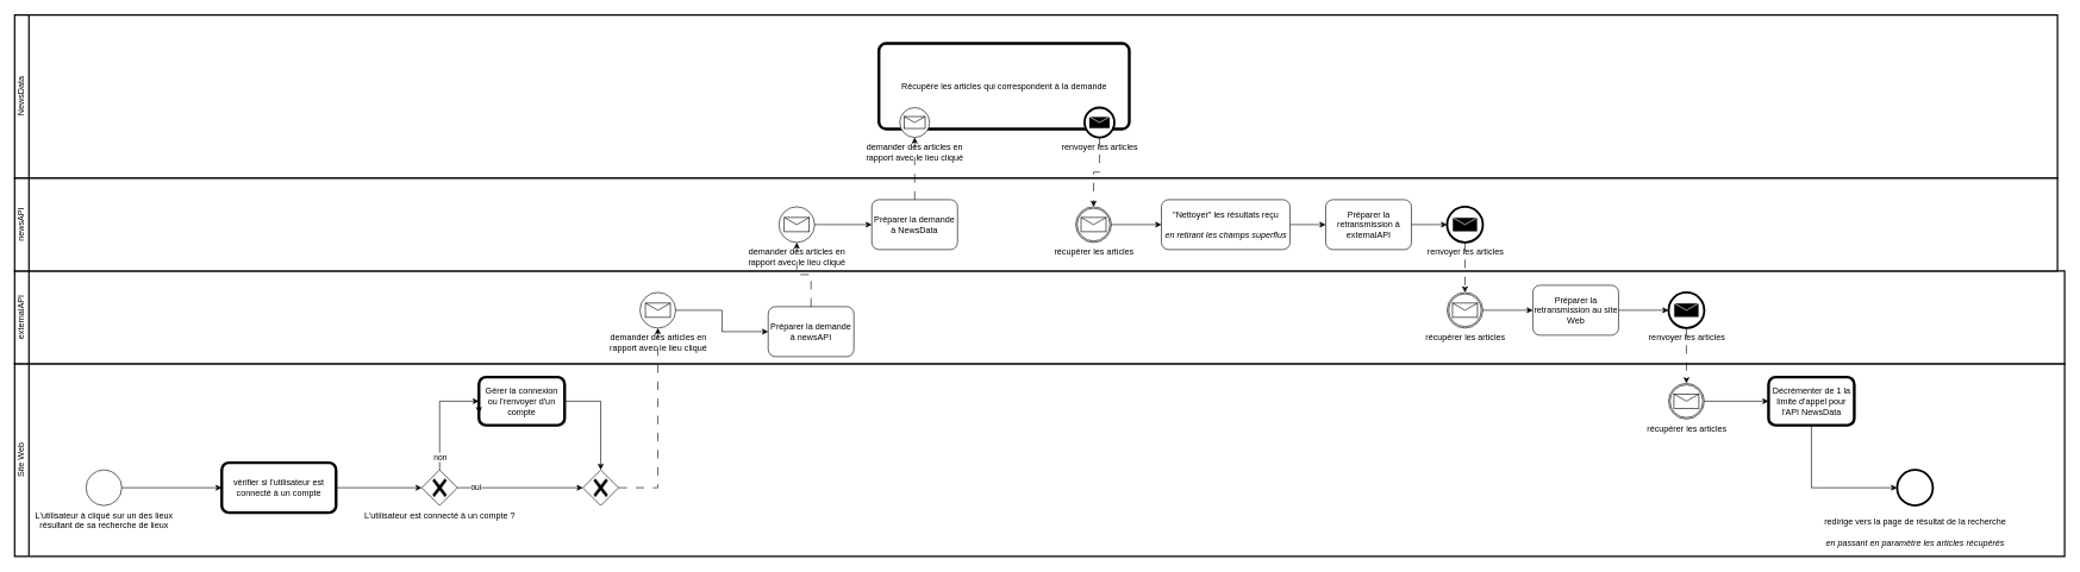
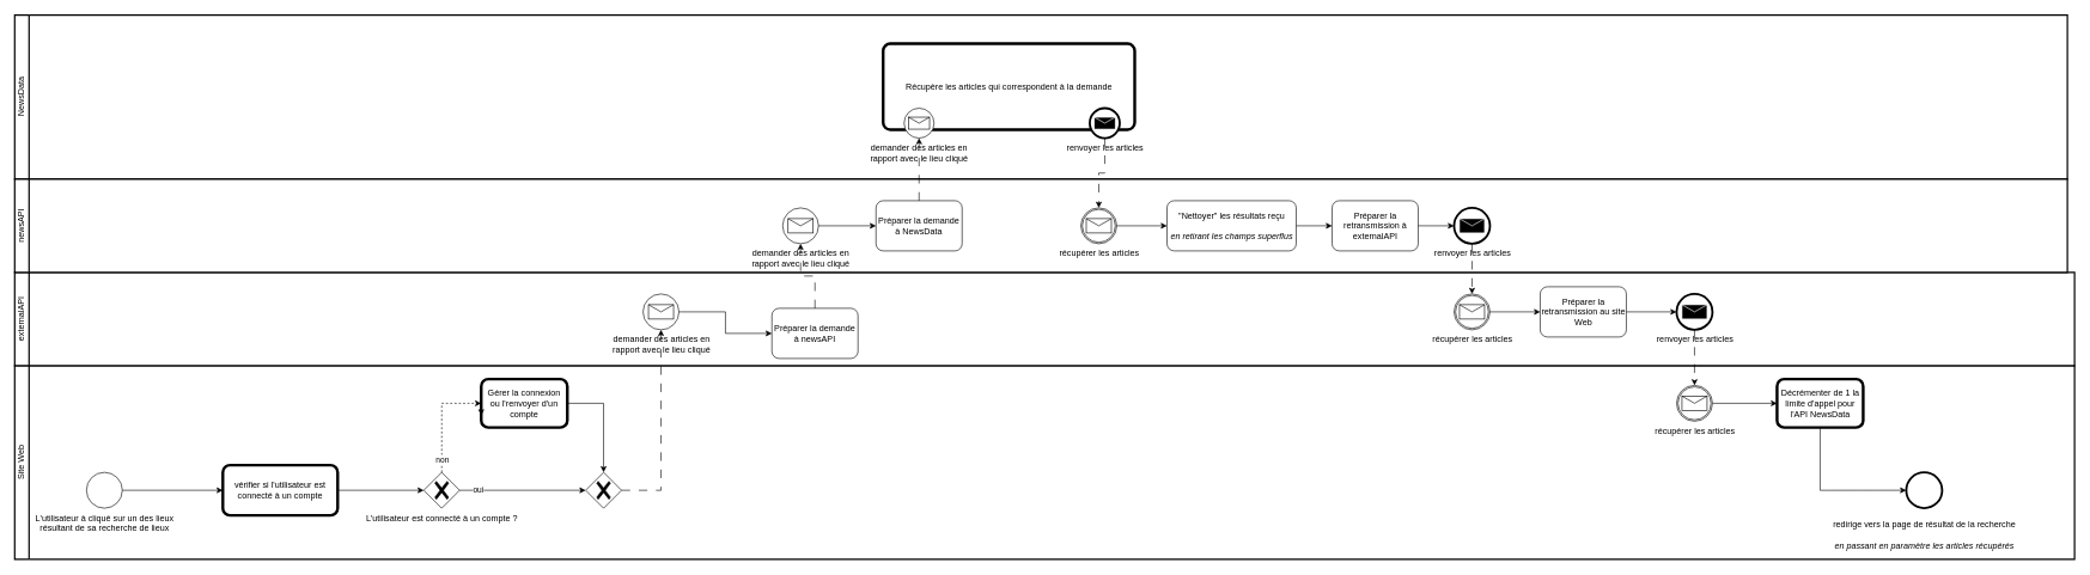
  <mxCell id="0" />
  <mxCell id="1" parent="0" />
  <mxCell id="2" value="NewsData" style="swimlane;html=1;startSize=20;fontStyle=0;collapsible=0;horizontal=0;swimlaneLine=1;swimlaneFillColor=#ffffff;strokeWidth=2;whiteSpace=wrap;" parent="1" vertex="1"><mxGeometry x="20" y="20" width="2860" height="229" as="geometry" /></mxCell>
  <mxCell id="3" value="Récupère les articles qui correspondent à la demande" style="points=[[0.25,0,0],[0.5,0,0],[0.75,0,0],[1,0.25,0],[1,0.5,0],[1,0.75,0],[0.75,1,0],[0.5,1,0],[0.25,1,0],[0,0.75,0],[0,0.5,0],[0,0.25,0]];shape=mxgraph.bpmn.task;whiteSpace=wrap;rectStyle=rounded;size=10;html=1;container=1;expand=0;collapsible=0;bpmnShapeType=call;" parent="2" vertex="1"><mxGeometry x="1210" y="40" width="350.5" height="120" as="geometry" /></mxCell>
  <mxCell id="4" value="renvoyer les articles" style="points=[[0.145,0.145,0],[0.5,0,0],[0.855,0.145,0],[1,0.5,0],[0.855,0.855,0],[0.5,1,0],[0.145,0.855,0],[0,0.5,0]];shape=mxgraph.bpmn.event;html=1;verticalLabelPosition=bottom;labelBackgroundColor=#ffffff;verticalAlign=top;align=center;perimeter=ellipsePerimeter;outlineConnect=0;aspect=fixed;outline=end;symbol=message;" parent="3" vertex="1"><mxGeometry x="287.911" y="90" width="41.726" height="41.726" as="geometry" /></mxCell>
  <mxCell id="5" value="demander des articles en &lt;br&gt;rapport avec le lieu cliqué" style="points=[[0.145,0.145,0],[0.5,0,0],[0.855,0.145,0],[1,0.5,0],[0.855,0.855,0],[0.5,1,0],[0.145,0.855,0],[0,0.5,0]];shape=mxgraph.bpmn.event;html=1;verticalLabelPosition=bottom;labelBackgroundColor=#ffffff;verticalAlign=top;align=center;perimeter=ellipsePerimeter;outlineConnect=0;aspect=fixed;outline=standard;symbol=message;" parent="3" vertex="1"><mxGeometry x="29.208" y="90" width="41.726" height="41.726" as="geometry" /></mxCell>
  <mxCell id="6" value="Site Web" style="swimlane;html=1;startSize=20;fontStyle=0;collapsible=0;horizontal=0;swimlaneLine=1;swimlaneFillColor=#ffffff;strokeWidth=2;whiteSpace=wrap;" parent="1" vertex="1"><mxGeometry x="20" y="509" width="2870" height="270" as="geometry" /></mxCell>
  <mxCell id="7" value="" style="group" parent="6" vertex="1" connectable="0"><mxGeometry x="2505.5" y="148.75" width="310" height="112.5" as="geometry" /></mxCell>
  <mxCell id="8" value="" style="points=[[0.145,0.145,0],[0.5,0,0],[0.855,0.145,0],[1,0.5,0],[0.855,0.855,0],[0.5,1,0],[0.145,0.855,0],[0,0.5,0]];shape=mxgraph.bpmn.event;html=1;verticalLabelPosition=bottom;labelBackgroundColor=#ffffff;verticalAlign=top;align=center;perimeter=ellipsePerimeter;outlineConnect=0;aspect=fixed;outline=end;symbol=terminate2;" parent="7" vertex="1"><mxGeometry x="130" width="50" height="50" as="geometry" /></mxCell>
  <mxCell id="9" value="redirige vers la page de résultat de la recherche&lt;div&gt;&lt;br&gt;&lt;i&gt;en passant en paramètre les articles récupérés&lt;/i&gt;&lt;/div&gt;" style="text;html=1;align=center;verticalAlign=middle;whiteSpace=wrap;rounded=0;" parent="7" vertex="1"><mxGeometry y="62.5" width="310" height="50" as="geometry" /></mxCell>
  <mxCell id="10" value="" style="points=[[0.25,0.25,0],[0.5,0,0],[0.75,0.25,0],[1,0.5,0],[0.75,0.75,0],[0.5,1,0],[0.25,0.75,0],[0,0.5,0]];shape=mxgraph.bpmn.gateway2;html=1;verticalLabelPosition=bottom;labelBackgroundColor=#ffffff;verticalAlign=top;align=center;perimeter=rhombusPerimeter;outlineConnect=0;outline=none;symbol=none;gwType=exclusive;" parent="6" vertex="1"><mxGeometry x="795.5" y="148.75" width="50" height="50" as="geometry" /></mxCell>
  <mxCell id="11" value="Gérer la connexion ou l'renvoyer d'un compte" style="points=[[0.25,0,0],[0.5,0,0],[0.75,0,0],[1,0.25,0],[1,0.5,0],[1,0.75,0],[0.75,1,0],[0.5,1,0],[0.25,1,0],[0,0.75,0],[0,0.5,0],[0,0.25,0]];shape=mxgraph.bpmn.task;whiteSpace=wrap;rectStyle=rounded;size=10;html=1;container=1;expand=0;collapsible=0;bpmnShapeType=call;" parent="6" vertex="1"><mxGeometry x="650" y="18.75" width="120" height="67.5" as="geometry" /></mxCell>
  <mxCell id="12" style="edgeStyle=orthogonalEdgeStyle;rounded=0;orthogonalLoop=1;jettySize=auto;html=1;exitX=1;exitY=0.5;exitDx=0;exitDy=0;exitPerimeter=0;entryX=0.5;entryY=0;entryDx=0;entryDy=0;entryPerimeter=0;" parent="6" source="11" target="10" edge="1"><mxGeometry relative="1" as="geometry" /></mxCell>
  <mxCell id="13" value="L'utilisateur est connecté à un compte ?" style="points=[[0.25,0.25,0],[0.5,0,0],[0.75,0.25,0],[1,0.5,0],[0.75,0.75,0],[0.5,1,0],[0.25,0.75,0],[0,0.5,0]];shape=mxgraph.bpmn.gateway2;html=1;verticalLabelPosition=bottom;labelBackgroundColor=#ffffff;verticalAlign=top;align=center;perimeter=rhombusPerimeter;outlineConnect=0;outline=none;symbol=none;gwType=exclusive;" parent="6" vertex="1"><mxGeometry x="570" y="148.75" width="50" height="50" as="geometry" /></mxCell>
- <mxCell id="14" style="edgeStyle=orthogonalEdgeStyle;rounded=0;orthogonalLoop=1;jettySize=auto;html=1;exitX=0.5;exitY=0;exitDx=0;exitDy=0;exitPerimeter=0;entryX=0;entryY=0.5;entryDx=0;entryDy=0;entryPerimeter=0;" parent="6" source="13" target="11" edge="1"><mxGeometry relative="1" as="geometry" /></mxCell>
+ <mxCell id="14" style="edgeStyle=orthogonalEdgeStyle;rounded=0;orthogonalLoop=1;jettySize=auto;html=1;exitX=0.5;exitY=0;exitDx=0;exitDy=0;exitPerimeter=0;entryX=0;entryY=0.5;entryDx=0;entryDy=0;entryPerimeter=0;dashed=1;" parent="6" source="13" target="11" edge="1"><mxGeometry relative="1" as="geometry" /></mxCell>
  <mxCell id="15" value="non" style="edgeLabel;html=1;align=center;verticalAlign=middle;resizable=0;points=[];" parent="14" vertex="1" connectable="0"><mxGeometry x="-0.264" y="1" relative="1" as="geometry"><mxPoint x="1" y="38" as="offset" /></mxGeometry></mxCell>
  <mxCell id="16" style="edgeStyle=orthogonalEdgeStyle;rounded=0;orthogonalLoop=1;jettySize=auto;html=1;exitX=1;exitY=0.5;exitDx=0;exitDy=0;exitPerimeter=0;entryX=0;entryY=0.5;entryDx=0;entryDy=0;entryPerimeter=0;" parent="6" source="13" target="10" edge="1"><mxGeometry relative="1" as="geometry" /></mxCell>
  <mxCell id="17" value="oui" style="edgeLabel;html=1;align=center;verticalAlign=middle;resizable=0;points=[];" parent="16" vertex="1" connectable="0"><mxGeometry x="-0.755" y="-2" relative="1" as="geometry"><mxPoint x="4" y="-2" as="offset" /></mxGeometry></mxCell>
  <mxCell id="18" value="vérifier si l'utilisateur est connecté à un compte" style="points=[[0.25,0,0],[0.5,0,0],[0.75,0,0],[1,0.25,0],[1,0.5,0],[1,0.75,0],[0.75,1,0],[0.5,1,0],[0.25,1,0],[0,0.75,0],[0,0.5,0],[0,0.25,0]];shape=mxgraph.bpmn.task;whiteSpace=wrap;rectStyle=rounded;size=10;html=1;container=1;expand=0;collapsible=0;bpmnShapeType=call;" parent="6" vertex="1"><mxGeometry x="290" y="138.75" width="160" height="70" as="geometry" /></mxCell>
  <mxCell id="19" style="edgeStyle=orthogonalEdgeStyle;rounded=0;orthogonalLoop=1;jettySize=auto;html=1;exitX=1;exitY=0.5;exitDx=0;exitDy=0;exitPerimeter=0;entryX=0;entryY=0.5;entryDx=0;entryDy=0;entryPerimeter=0;" parent="6" source="18" target="13" edge="1"><mxGeometry relative="1" as="geometry" /></mxCell>
  <mxCell id="20" value="L'utilisateur à cliqué sur un des lieux &lt;br&gt;résultant de sa recherche de lieux" style="points=[[0.145,0.145,0],[0.5,0,0],[0.855,0.145,0],[1,0.5,0],[0.855,0.855,0],[0.5,1,0],[0.145,0.855,0],[0,0.5,0]];shape=mxgraph.bpmn.event;html=1;verticalLabelPosition=bottom;labelBackgroundColor=#ffffff;verticalAlign=top;align=center;perimeter=ellipsePerimeter;outlineConnect=0;aspect=fixed;outline=standard;symbol=general;" parent="6" vertex="1"><mxGeometry x="100" y="148.75" width="50" height="50" as="geometry" /></mxCell>
  <mxCell id="21" style="edgeStyle=orthogonalEdgeStyle;rounded=0;orthogonalLoop=1;jettySize=auto;html=1;exitX=1;exitY=0.5;exitDx=0;exitDy=0;exitPerimeter=0;entryX=0;entryY=0.5;entryDx=0;entryDy=0;entryPerimeter=0;" parent="6" source="20" target="18" edge="1"><mxGeometry relative="1" as="geometry"><mxPoint x="-44.5" y="173.75" as="targetPoint" /></mxGeometry></mxCell>
  <mxCell id="22" value="Décrémenter de 1 la limite d'appel pour l'API NewsData" style="points=[[0.25,0,0],[0.5,0,0],[0.75,0,0],[1,0.25,0],[1,0.5,0],[1,0.75,0],[0.75,1,0],[0.5,1,0],[0.25,1,0],[0,0.75,0],[0,0.5,0],[0,0.25,0]];shape=mxgraph.bpmn.task;whiteSpace=wrap;rectStyle=rounded;size=10;html=1;container=1;expand=0;collapsible=0;bpmnShapeType=call;" parent="6" vertex="1"><mxGeometry x="2455.5" y="18.75" width="120" height="67.5" as="geometry" /></mxCell>
  <mxCell id="23" value="récupérer les articles" style="points=[[0.145,0.145,0],[0.5,0,0],[0.855,0.145,0],[1,0.5,0],[0.855,0.855,0],[0.5,1,0],[0.145,0.855,0],[0,0.5,0]];shape=mxgraph.bpmn.event;html=1;verticalLabelPosition=bottom;labelBackgroundColor=#ffffff;verticalAlign=top;align=center;perimeter=ellipsePerimeter;outlineConnect=0;aspect=fixed;outline=catching;symbol=message;" parent="6" vertex="1"><mxGeometry x="2315.5" y="27.5" width="50" height="50" as="geometry" /></mxCell>
  <mxCell id="24" style="edgeStyle=orthogonalEdgeStyle;rounded=0;orthogonalLoop=1;jettySize=auto;html=1;exitX=1;exitY=0.5;exitDx=0;exitDy=0;exitPerimeter=0;entryX=0;entryY=0.5;entryDx=0;entryDy=0;entryPerimeter=0;" parent="6" source="23" target="22" edge="1"><mxGeometry relative="1" as="geometry" /></mxCell>
  <mxCell id="25" style="edgeStyle=orthogonalEdgeStyle;rounded=0;orthogonalLoop=1;jettySize=auto;html=1;exitX=0.5;exitY=1;exitDx=0;exitDy=0;exitPerimeter=0;entryX=0;entryY=0.5;entryDx=0;entryDy=0;entryPerimeter=0;" edge="1" parent="6" source="22" target="8"><mxGeometry relative="1" as="geometry" /></mxCell>
  <mxCell id="26" style="edgeStyle=orthogonalEdgeStyle;rounded=0;orthogonalLoop=1;jettySize=auto;html=1;exitX=0;exitY=0.5;exitDx=0;exitDy=0;exitPerimeter=0;entryX=0;entryY=0.75;entryDx=0;entryDy=0;entryPerimeter=0;" edge="1" parent="6" source="11" target="11"><mxGeometry relative="1" as="geometry" /></mxCell>
  <mxCell id="27" value="externalAPI" style="swimlane;html=1;startSize=20;fontStyle=0;collapsible=0;horizontal=0;swimlaneLine=1;swimlaneFillColor=#ffffff;strokeWidth=2;whiteSpace=wrap;" parent="1" vertex="1"><mxGeometry x="20" y="379" width="2870" height="130" as="geometry" /></mxCell>
  <mxCell id="28" value="demander des articles en &lt;br&gt;rapport avec le lieu cliqué" style="points=[[0.145,0.145,0],[0.5,0,0],[0.855,0.145,0],[1,0.5,0],[0.855,0.855,0],[0.5,1,0],[0.145,0.855,0],[0,0.5,0]];shape=mxgraph.bpmn.event;html=1;verticalLabelPosition=bottom;labelBackgroundColor=#ffffff;verticalAlign=top;align=center;perimeter=ellipsePerimeter;outlineConnect=0;aspect=fixed;outline=standard;symbol=message;" parent="27" vertex="1"><mxGeometry x="875.5" y="30" width="50" height="50" as="geometry" /></mxCell>
  <mxCell id="29" value="Préparer la demande à newsAPI" style="points=[[0.25,0,0],[0.5,0,0],[0.75,0,0],[1,0.25,0],[1,0.5,0],[1,0.75,0],[0.75,1,0],[0.5,1,0],[0.25,1,0],[0,0.75,0],[0,0.5,0],[0,0.25,0]];shape=mxgraph.bpmn.task;whiteSpace=wrap;rectStyle=rounded;size=10;html=1;container=1;expand=0;collapsible=0;taskMarker=abstract;" parent="27" vertex="1"><mxGeometry x="1055" y="50" width="120" height="70" as="geometry" /></mxCell>
  <mxCell id="30" style="edgeStyle=orthogonalEdgeStyle;rounded=0;orthogonalLoop=1;jettySize=auto;html=1;exitX=1;exitY=0.5;exitDx=0;exitDy=0;exitPerimeter=0;entryX=0;entryY=0.5;entryDx=0;entryDy=0;entryPerimeter=0;" parent="27" source="28" target="29" edge="1"><mxGeometry relative="1" as="geometry" /></mxCell>
  <mxCell id="31" value="récupérer les articles" style="points=[[0.145,0.145,0],[0.5,0,0],[0.855,0.145,0],[1,0.5,0],[0.855,0.855,0],[0.5,1,0],[0.145,0.855,0],[0,0.5,0]];shape=mxgraph.bpmn.event;html=1;verticalLabelPosition=bottom;labelBackgroundColor=#ffffff;verticalAlign=top;align=center;perimeter=ellipsePerimeter;outlineConnect=0;aspect=fixed;outline=catching;symbol=message;" parent="27" vertex="1"><mxGeometry x="2005.5" y="30" width="50" height="50" as="geometry" /></mxCell>
  <mxCell id="32" value="Préparer la retransmission au site Web" style="points=[[0.25,0,0],[0.5,0,0],[0.75,0,0],[1,0.25,0],[1,0.5,0],[1,0.75,0],[0.75,1,0],[0.5,1,0],[0.25,1,0],[0,0.75,0],[0,0.5,0],[0,0.25,0]];shape=mxgraph.bpmn.task;whiteSpace=wrap;rectStyle=rounded;size=10;html=1;container=1;expand=0;collapsible=0;taskMarker=abstract;" parent="27" vertex="1"><mxGeometry x="2125.5" y="20" width="120" height="70" as="geometry" /></mxCell>
  <mxCell id="33" style="edgeStyle=orthogonalEdgeStyle;rounded=0;orthogonalLoop=1;jettySize=auto;html=1;exitX=1;exitY=0.5;exitDx=0;exitDy=0;exitPerimeter=0;entryX=0;entryY=0.5;entryDx=0;entryDy=0;entryPerimeter=0;" parent="27" source="31" target="32" edge="1"><mxGeometry relative="1" as="geometry" /></mxCell>
  <mxCell id="34" value="renvoyer les articles" style="points=[[0.145,0.145,0],[0.5,0,0],[0.855,0.145,0],[1,0.5,0],[0.855,0.855,0],[0.5,1,0],[0.145,0.855,0],[0,0.5,0]];shape=mxgraph.bpmn.event;html=1;verticalLabelPosition=bottom;labelBackgroundColor=#ffffff;verticalAlign=top;align=center;perimeter=ellipsePerimeter;outlineConnect=0;aspect=fixed;outline=end;symbol=message;" parent="27" vertex="1"><mxGeometry x="2315.5" y="30" width="50" height="50" as="geometry" /></mxCell>
  <mxCell id="35" style="edgeStyle=orthogonalEdgeStyle;rounded=0;orthogonalLoop=1;jettySize=auto;html=1;exitX=1;exitY=0.5;exitDx=0;exitDy=0;exitPerimeter=0;entryX=0;entryY=0.5;entryDx=0;entryDy=0;entryPerimeter=0;" parent="27" source="32" target="34" edge="1"><mxGeometry relative="1" as="geometry" /></mxCell>
  <mxCell id="36" value="newsAPI" style="swimlane;html=1;startSize=20;fontStyle=0;collapsible=0;horizontal=0;swimlaneLine=1;swimlaneFillColor=#ffffff;strokeWidth=2;whiteSpace=wrap;" parent="1" vertex="1"><mxGeometry x="20" y="249" width="2860" height="130" as="geometry" /></mxCell>
  <mxCell id="37" value="demander des articles en &lt;br&gt;rapport avec le lieu cliqué" style="points=[[0.145,0.145,0],[0.5,0,0],[0.855,0.145,0],[1,0.5,0],[0.855,0.855,0],[0.5,1,0],[0.145,0.855,0],[0,0.5,0]];shape=mxgraph.bpmn.event;html=1;verticalLabelPosition=bottom;labelBackgroundColor=#ffffff;verticalAlign=top;align=center;perimeter=ellipsePerimeter;outlineConnect=0;aspect=fixed;outline=standard;symbol=message;" parent="36" vertex="1"><mxGeometry x="1070" y="40" width="50" height="50" as="geometry" /></mxCell>
  <mxCell id="38" value="Préparer la demande à NewsData" style="points=[[0.25,0,0],[0.5,0,0],[0.75,0,0],[1,0.25,0],[1,0.5,0],[1,0.75,0],[0.75,1,0],[0.5,1,0],[0.25,1,0],[0,0.75,0],[0,0.5,0],[0,0.25,0]];shape=mxgraph.bpmn.task;whiteSpace=wrap;rectStyle=rounded;size=10;html=1;container=1;expand=0;collapsible=0;taskMarker=abstract;" parent="36" vertex="1"><mxGeometry x="1200.07" y="30" width="120" height="70" as="geometry" /></mxCell>
  <mxCell id="39" style="edgeStyle=orthogonalEdgeStyle;rounded=0;orthogonalLoop=1;jettySize=auto;html=1;exitX=1;exitY=0.5;exitDx=0;exitDy=0;exitPerimeter=0;entryX=0;entryY=0.5;entryDx=0;entryDy=0;entryPerimeter=0;" parent="36" source="37" target="38" edge="1"><mxGeometry relative="1" as="geometry" /></mxCell>
  <mxCell id="40" value="&quot;Nettoyer&quot; les résultats reçu&lt;br&gt;&lt;br&gt;&lt;i&gt;en retirant les champs superflus&lt;/i&gt;" style="points=[[0.25,0,0],[0.5,0,0],[0.75,0,0],[1,0.25,0],[1,0.5,0],[1,0.75,0],[0.75,1,0],[0.5,1,0],[0.25,1,0],[0,0.75,0],[0,0.5,0],[0,0.25,0]];shape=mxgraph.bpmn.task;whiteSpace=wrap;rectStyle=rounded;size=10;html=1;container=1;expand=0;collapsible=0;taskMarker=abstract;" parent="36" vertex="1"><mxGeometry x="1605.5" y="30" width="180" height="70" as="geometry" /></mxCell>
  <mxCell id="41" value="récupérer les articles" style="points=[[0.145,0.145,0],[0.5,0,0],[0.855,0.145,0],[1,0.5,0],[0.855,0.855,0],[0.5,1,0],[0.145,0.855,0],[0,0.5,0]];shape=mxgraph.bpmn.event;html=1;verticalLabelPosition=bottom;labelBackgroundColor=#ffffff;verticalAlign=top;align=center;perimeter=ellipsePerimeter;outlineConnect=0;aspect=fixed;outline=catching;symbol=message;" parent="36" vertex="1"><mxGeometry x="1485.5" y="40" width="50" height="50" as="geometry" /></mxCell>
  <mxCell id="42" value="renvoyer les articles" style="points=[[0.145,0.145,0],[0.5,0,0],[0.855,0.145,0],[1,0.5,0],[0.855,0.855,0],[0.5,1,0],[0.145,0.855,0],[0,0.5,0]];shape=mxgraph.bpmn.event;html=1;verticalLabelPosition=bottom;labelBackgroundColor=#ffffff;verticalAlign=top;align=center;perimeter=ellipsePerimeter;outlineConnect=0;aspect=fixed;outline=end;symbol=message;" parent="36" vertex="1"><mxGeometry x="2005.5" y="40" width="50" height="50" as="geometry" /></mxCell>
  <mxCell id="43" value="Préparer la retransmission à externalAPI" style="points=[[0.25,0,0],[0.5,0,0],[0.75,0,0],[1,0.25,0],[1,0.5,0],[1,0.75,0],[0.75,1,0],[0.5,1,0],[0.25,1,0],[0,0.75,0],[0,0.5,0],[0,0.25,0]];shape=mxgraph.bpmn.task;whiteSpace=wrap;rectStyle=rounded;size=10;html=1;container=1;expand=0;collapsible=0;taskMarker=abstract;" parent="36" vertex="1"><mxGeometry x="1835.5" y="30" width="120" height="70" as="geometry" /></mxCell>
  <mxCell id="44" style="edgeStyle=orthogonalEdgeStyle;rounded=0;orthogonalLoop=1;jettySize=auto;html=1;exitX=1;exitY=0.5;exitDx=0;exitDy=0;exitPerimeter=0;entryX=0;entryY=0.5;entryDx=0;entryDy=0;entryPerimeter=0;" parent="36" source="40" target="43" edge="1"><mxGeometry relative="1" as="geometry" /></mxCell>
  <mxCell id="45" style="edgeStyle=orthogonalEdgeStyle;rounded=0;orthogonalLoop=1;jettySize=auto;html=1;exitX=1;exitY=0.5;exitDx=0;exitDy=0;exitPerimeter=0;entryX=0;entryY=0.5;entryDx=0;entryDy=0;entryPerimeter=0;" parent="36" source="41" target="40" edge="1"><mxGeometry relative="1" as="geometry" /></mxCell>
  <mxCell id="46" style="edgeStyle=orthogonalEdgeStyle;rounded=0;orthogonalLoop=1;jettySize=auto;html=1;exitX=1;exitY=0.5;exitDx=0;exitDy=0;exitPerimeter=0;entryX=0;entryY=0.5;entryDx=0;entryDy=0;entryPerimeter=0;" parent="36" source="43" target="42" edge="1"><mxGeometry relative="1" as="geometry" /></mxCell>
  <mxCell id="47" style="edgeStyle=orthogonalEdgeStyle;rounded=0;orthogonalLoop=1;jettySize=auto;html=1;exitX=0.5;exitY=0;exitDx=0;exitDy=0;exitPerimeter=0;entryX=0.5;entryY=1;entryDx=0;entryDy=0;entryPerimeter=0;dashed=1;dashPattern=12 12;" parent="1" source="29" target="37" edge="1"><mxGeometry relative="1" as="geometry" /></mxCell>
  <mxCell id="48" style="edgeStyle=orthogonalEdgeStyle;rounded=0;orthogonalLoop=1;jettySize=auto;html=1;exitX=0.5;exitY=0;exitDx=0;exitDy=0;exitPerimeter=0;entryX=0.5;entryY=1;entryDx=0;entryDy=0;entryPerimeter=0;dashed=1;dashPattern=12 12;" parent="1" source="38" target="5" edge="1"><mxGeometry relative="1" as="geometry" /></mxCell>
  <mxCell id="49" style="edgeStyle=orthogonalEdgeStyle;rounded=0;orthogonalLoop=1;jettySize=auto;html=1;exitX=0.5;exitY=1;exitDx=0;exitDy=0;exitPerimeter=0;entryX=0.5;entryY=0;entryDx=0;entryDy=0;entryPerimeter=0;dashed=1;dashPattern=12 12;" parent="1" source="4" target="41" edge="1"><mxGeometry relative="1" as="geometry" /></mxCell>
  <mxCell id="50" style="edgeStyle=orthogonalEdgeStyle;rounded=0;orthogonalLoop=1;jettySize=auto;html=1;exitX=0.5;exitY=1;exitDx=0;exitDy=0;exitPerimeter=0;entryX=0.5;entryY=0;entryDx=0;entryDy=0;entryPerimeter=0;dashed=1;dashPattern=12 12;" parent="1" source="42" target="31" edge="1"><mxGeometry relative="1" as="geometry" /></mxCell>
  <mxCell id="51" style="edgeStyle=orthogonalEdgeStyle;rounded=0;orthogonalLoop=1;jettySize=auto;html=1;exitX=0.5;exitY=1;exitDx=0;exitDy=0;exitPerimeter=0;entryX=0.5;entryY=0;entryDx=0;entryDy=0;entryPerimeter=0;dashed=1;dashPattern=12 12;" parent="1" source="34" target="23" edge="1"><mxGeometry relative="1" as="geometry" /></mxCell>
  <mxCell id="52" style="edgeStyle=orthogonalEdgeStyle;rounded=0;orthogonalLoop=1;jettySize=auto;html=1;exitX=1;exitY=0.5;exitDx=0;exitDy=0;exitPerimeter=0;entryX=0.5;entryY=1;entryDx=0;entryDy=0;entryPerimeter=0;dashed=1;dashPattern=12 12;" edge="1" parent="1" source="10" target="28"><mxGeometry relative="1" as="geometry" /></mxCell>
